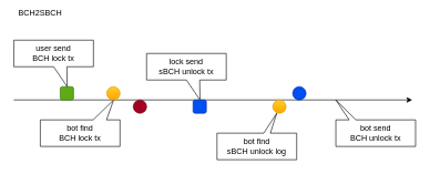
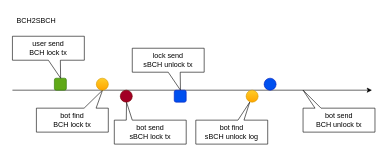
  <mxCell id="0" />
  <mxCell id="1" parent="0" />
  <mxCell id="2" value="" style="endArrow=classic;html=1;startArrow=none;" parent="1" edge="1"><mxGeometry width="50" height="50" relative="1" as="geometry"><mxPoint x="20" y="150" as="sourcePoint" /><mxPoint x="620" y="150" as="targetPoint" /></mxGeometry></mxCell>
- <mxCell id="3" value="BCH2SBCH" style="text;html=1;strokeColor=none;fillColor=none;align=center;verticalAlign=middle;whiteSpace=wrap;rounded=0;" parent="1" vertex="1"><mxGeometry x="30" y="5" width="60" height="30" as="geometry" /></mxCell>
+ <mxCell id="3" value="BCH2SBCH" style="text;html=1;strokeColor=none;fillColor=none;align=center;verticalAlign=middle;whiteSpace=wrap;rounded=0;" parent="1" vertex="1"><mxGeometry x="30" y="20" width="60" height="30" as="geometry" /></mxCell>
  <mxCell id="4" value="bot find&lt;br&gt;BCH lock tx" style="shape=callout;whiteSpace=wrap;html=1;perimeter=calloutPerimeter;position2=0.08;base=20;direction=west;size=30;position=0.17;" parent="1" vertex="1"><mxGeometry x="60" y="150" width="120" height="70" as="geometry" /></mxCell>
+ <mxCell id="5" value="bot send&lt;br&gt;sBCH lock tx" style="shape=callout;whiteSpace=wrap;html=1;perimeter=calloutPerimeter;position2=0.83;base=10;direction=west;size=30;position=0.75;" vertex="1" parent="1"><mxGeometry x="190" y="170" width="120" height="70" as="geometry" /></mxCell>
  <mxCell id="6" value="lock send&lt;br&gt;sBCH unlock tx" style="shape=callout;whiteSpace=wrap;html=1;perimeter=calloutPerimeter;position2=0.67;" vertex="1" parent="1"><mxGeometry x="220" y="80" width="120" height="70" as="geometry" /></mxCell>
  <mxCell id="7" value="bot find&lt;br&gt;sBCH unlock log" style="shape=callout;whiteSpace=wrap;html=1;perimeter=calloutPerimeter;position2=0.25;base=10;direction=west;size=30;position=0.33;" vertex="1" parent="1"><mxGeometry x="326" y="170" width="120" height="70" as="geometry" /></mxCell>
  <mxCell id="8" value="bot send&lt;br&gt;BCH unlock tx" style="shape=callout;whiteSpace=wrap;html=1;perimeter=calloutPerimeter;position2=1;base=10;direction=west;size=30;position=0.75;" vertex="1" parent="1"><mxGeometry x="505" y="150" width="120" height="70" as="geometry" /></mxCell>
  <mxCell id="9" value="" style="rounded=1;whiteSpace=wrap;html=1;fillColor=#60a917;fontColor=#ffffff;strokeColor=#2D7600;" vertex="1" parent="1"><mxGeometry x="90" y="130" width="20" height="20" as="geometry" /></mxCell>
  <mxCell id="10" value="user send&lt;br&gt;BCH lock tx" style="shape=callout;whiteSpace=wrap;html=1;perimeter=calloutPerimeter;position2=0.67;" parent="1" vertex="1"><mxGeometry x="20" y="60" width="120" height="70" as="geometry" /></mxCell>
  <mxCell id="11" value="" style="ellipse;whiteSpace=wrap;html=1;aspect=fixed;fillColor=#ffcd28;strokeColor=#d79b00;gradientColor=#ffa500;" vertex="1" parent="1"><mxGeometry x="160" y="130" width="20" height="20" as="geometry" /></mxCell>
  <mxCell id="12" value="" style="ellipse;whiteSpace=wrap;html=1;aspect=fixed;fillColor=#a20025;fontColor=#ffffff;strokeColor=#6F0000;" vertex="1" parent="1"><mxGeometry x="200" y="150" width="20" height="20" as="geometry" /></mxCell>
  <mxCell id="13" value="" style="rounded=1;whiteSpace=wrap;html=1;fillColor=#0050ef;fontColor=#ffffff;strokeColor=#001DBC;" vertex="1" parent="1"><mxGeometry x="290" y="150" width="20" height="20" as="geometry" /></mxCell>
  <mxCell id="14" value="" style="ellipse;whiteSpace=wrap;html=1;aspect=fixed;fillColor=#ffcd28;gradientColor=#ffa500;strokeColor=#d79b00;" vertex="1" parent="1"><mxGeometry x="410" y="150" width="20" height="20" as="geometry" /></mxCell>
  <mxCell id="15" value="" style="ellipse;whiteSpace=wrap;html=1;aspect=fixed;fillColor=#0050ef;strokeColor=#001DBC;fontColor=#ffffff;" vertex="1" parent="1"><mxGeometry x="440" y="130" width="20" height="20" as="geometry" /></mxCell>
